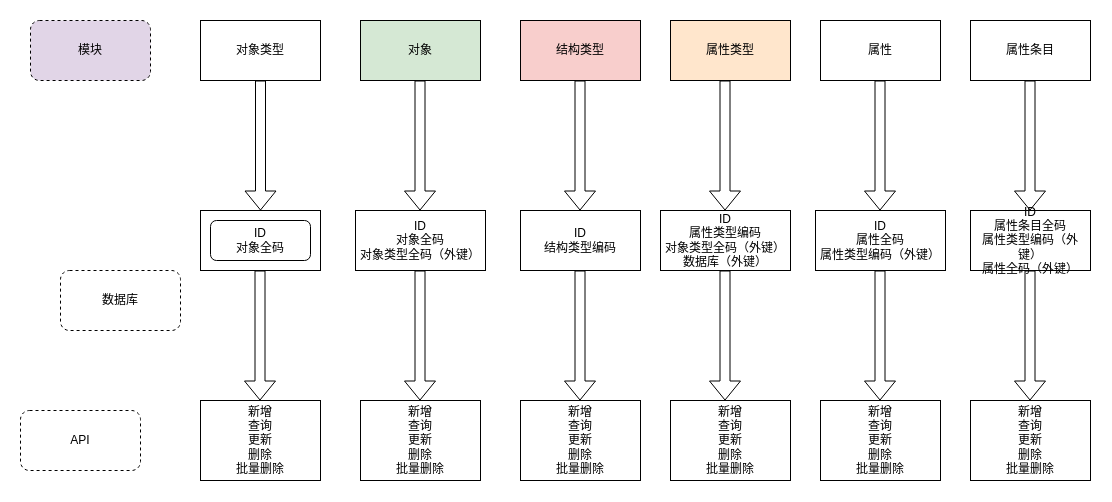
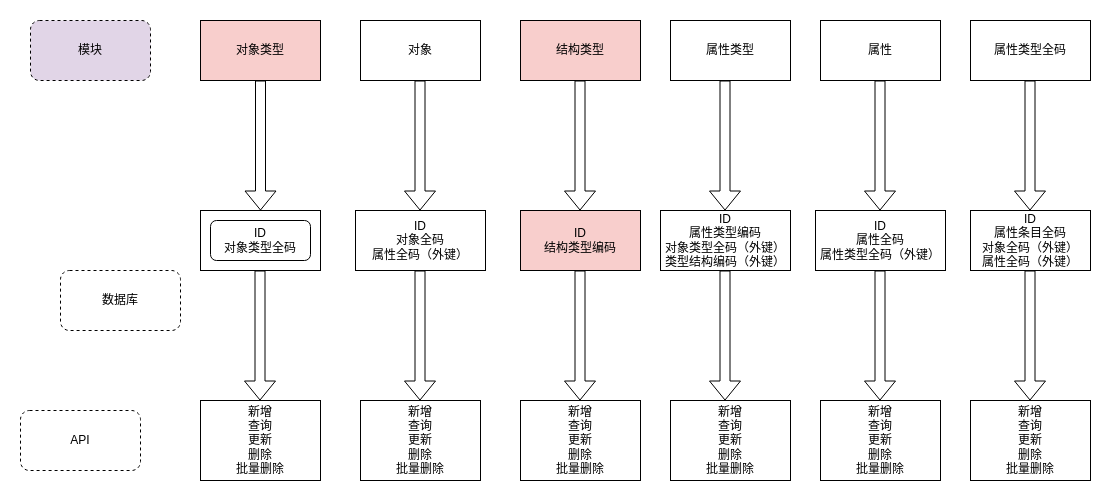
  <mxCell id="0" />
  <mxCell id="1" parent="0" />
  <mxCell id="2" style="edgeStyle=orthogonalEdgeStyle;rounded=0;orthogonalLoop=1;jettySize=auto;html=1;entryX=0.5;entryY=0;entryDx=0;entryDy=0;shape=flexArrow;" edge="1" parent="1" source="3" target="9"><mxGeometry relative="1" as="geometry" /></mxCell>
- <mxCell id="3" value="对象类型" style="rounded=0;whiteSpace=wrap;html=1;" vertex="1" parent="1"><mxGeometry x="200" y="20" width="120" height="60" as="geometry" /></mxCell>
- <mxCell id="4" value="对象" style="rounded=0;whiteSpace=wrap;html=1;fillColor=#d5e8d4;" vertex="1" parent="1"><mxGeometry x="360" y="20" width="120" height="60" as="geometry" /></mxCell>
+ <mxCell id="3" value="对象类型" style="rounded=0;whiteSpace=wrap;html=1;fillColor=#f8cecc;" vertex="1" parent="1"><mxGeometry x="200" y="20" width="120" height="60" as="geometry" /></mxCell>
+ <mxCell id="4" value="对象" style="rounded=0;whiteSpace=wrap;html=1;" vertex="1" parent="1"><mxGeometry x="360" y="20" width="120" height="60" as="geometry" /></mxCell>
  <mxCell id="5" value="结构类型" style="rounded=0;whiteSpace=wrap;html=1;fillColor=#f8cecc;" vertex="1" parent="1"><mxGeometry x="520" y="20" width="120" height="60" as="geometry" /></mxCell>
- <mxCell id="6" value="属性类型" style="rounded=0;whiteSpace=wrap;html=1;fillColor=#ffe6cc;" vertex="1" parent="1"><mxGeometry x="670" y="20" width="120" height="60" as="geometry" /></mxCell>
+ <mxCell id="6" value="属性类型" style="rounded=0;whiteSpace=wrap;html=1;" vertex="1" parent="1"><mxGeometry x="670" y="20" width="120" height="60" as="geometry" /></mxCell>
  <mxCell id="7" value="属性" style="rounded=0;whiteSpace=wrap;html=1;" vertex="1" parent="1"><mxGeometry x="820" y="20" width="120" height="60" as="geometry" /></mxCell>
- <mxCell id="8" value="属性条目" style="rounded=0;whiteSpace=wrap;html=1;" vertex="1" parent="1"><mxGeometry x="970" y="20" width="120" height="60" as="geometry" /></mxCell>
+ <mxCell id="8" value="属性类型全码" style="rounded=0;whiteSpace=wrap;html=1;" vertex="1" parent="1"><mxGeometry x="970" y="20" width="120" height="60" as="geometry" /></mxCell>
  <mxCell id="9" value="" style="rounded=0;whiteSpace=wrap;html=1;" vertex="1" parent="1"><mxGeometry x="200" y="210" width="120" height="60" as="geometry" /></mxCell>
- <mxCell id="10" value="ID&lt;br&gt;对象全码&lt;br&gt;对象类型全码（外键）" style="rounded=0;whiteSpace=wrap;html=1;" vertex="1" parent="1"><mxGeometry x="355" y="210" width="130" height="60" as="geometry" /></mxCell>
- <mxCell id="11" value="ID&lt;br&gt;结构类型编码" style="rounded=0;whiteSpace=wrap;html=1;" vertex="1" parent="1"><mxGeometry x="520" y="210" width="120" height="60" as="geometry" /></mxCell>
- <mxCell id="12" value="ID&lt;br&gt;属性类型编码&lt;br&gt;对象类型全码（外键）&lt;br&gt;数据库（外键）" style="rounded=0;whiteSpace=wrap;html=1;" vertex="1" parent="1"><mxGeometry x="660" y="210" width="130" height="60" as="geometry" /></mxCell>
- <mxCell id="13" value="ID&lt;br&gt;属性全码&lt;br&gt;属性类型编码（外键）" style="rounded=0;whiteSpace=wrap;html=1;" vertex="1" parent="1"><mxGeometry x="815" y="210" width="130" height="60" as="geometry" /></mxCell>
- <mxCell id="14" value="ID&lt;br&gt;属性条目全码&lt;br&gt;属性类型编码（外键）&lt;br&gt;属性全码（外键）" style="rounded=0;whiteSpace=wrap;html=1;" vertex="1" parent="1"><mxGeometry x="970" y="210" width="120" height="60" as="geometry" /></mxCell>
+ <mxCell id="10" value="ID&lt;br&gt;对象全码&lt;br&gt;属性全码（外键）" style="rounded=0;whiteSpace=wrap;html=1;" vertex="1" parent="1"><mxGeometry x="355" y="210" width="130" height="60" as="geometry" /></mxCell>
+ <mxCell id="11" value="ID&lt;br&gt;结构类型编码" style="rounded=0;whiteSpace=wrap;html=1;fillColor=#f8cecc;" vertex="1" parent="1"><mxGeometry x="520" y="210" width="120" height="60" as="geometry" /></mxCell>
+ <mxCell id="12" value="ID&lt;br&gt;属性类型编码&lt;br&gt;对象类型全码（外键）&lt;br&gt;类型结构编码（外键）" style="rounded=0;whiteSpace=wrap;html=1;" vertex="1" parent="1"><mxGeometry x="660" y="210" width="130" height="60" as="geometry" /></mxCell>
+ <mxCell id="13" value="ID&lt;br&gt;属性全码&lt;br&gt;属性类型全码（外键）" style="rounded=0;whiteSpace=wrap;html=1;" vertex="1" parent="1"><mxGeometry x="815" y="210" width="130" height="60" as="geometry" /></mxCell>
+ <mxCell id="14" value="ID&lt;br&gt;属性条目全码&lt;br&gt;对象全码（外键）&lt;br&gt;属性全码（外键）" style="rounded=0;whiteSpace=wrap;html=1;" vertex="1" parent="1"><mxGeometry x="970" y="210" width="120" height="60" as="geometry" /></mxCell>
  <mxCell id="15" value="新增&lt;br&gt;查询&lt;br&gt;更新&lt;br&gt;删除&lt;br&gt;批量删除" style="rounded=0;whiteSpace=wrap;html=1;" vertex="1" parent="1"><mxGeometry x="200" y="400" width="120" height="80" as="geometry" /></mxCell>
  <mxCell id="16" value="新增&lt;br&gt;查询&lt;br&gt;更新&lt;br&gt;删除&lt;br&gt;批量删除" style="rounded=0;whiteSpace=wrap;html=1;" vertex="1" parent="1"><mxGeometry x="360" y="400" width="120" height="80" as="geometry" /></mxCell>
  <mxCell id="17" value="新增&lt;br&gt;查询&lt;br&gt;更新&lt;br&gt;删除&lt;br&gt;批量删除" style="rounded=0;whiteSpace=wrap;html=1;" vertex="1" parent="1"><mxGeometry x="520" y="400" width="120" height="80" as="geometry" /></mxCell>
  <mxCell id="18" value="新增&lt;br&gt;查询&lt;br&gt;更新&lt;br&gt;删除&lt;br&gt;批量删除" style="rounded=0;whiteSpace=wrap;html=1;" vertex="1" parent="1"><mxGeometry x="670" y="400" width="120" height="80" as="geometry" /></mxCell>
  <mxCell id="19" value="新增&lt;br&gt;查询&lt;br&gt;更新&lt;br&gt;删除&lt;br&gt;批量删除" style="rounded=0;whiteSpace=wrap;html=1;" vertex="1" parent="1"><mxGeometry x="820" y="400" width="120" height="80" as="geometry" /></mxCell>
  <mxCell id="20" value="新增&lt;br&gt;查询&lt;br&gt;更新&lt;br&gt;删除&lt;br&gt;批量删除" style="rounded=0;whiteSpace=wrap;html=1;" vertex="1" parent="1"><mxGeometry x="970" y="400" width="120" height="80" as="geometry" /></mxCell>
  <mxCell id="21" style="edgeStyle=orthogonalEdgeStyle;rounded=0;orthogonalLoop=1;jettySize=auto;html=1;entryX=0.5;entryY=0;entryDx=0;entryDy=0;shape=flexArrow;" edge="1" parent="1"><mxGeometry relative="1" as="geometry"><mxPoint x="724.5" y="270" as="sourcePoint" /><mxPoint x="724.5" y="400" as="targetPoint" /></mxGeometry></mxCell>
  <mxCell id="22" style="edgeStyle=orthogonalEdgeStyle;rounded=0;orthogonalLoop=1;jettySize=auto;html=1;entryX=0.5;entryY=0;entryDx=0;entryDy=0;shape=flexArrow;" edge="1" parent="1"><mxGeometry relative="1" as="geometry"><mxPoint x="579.5" y="270" as="sourcePoint" /><mxPoint x="579.5" y="400" as="targetPoint" /></mxGeometry></mxCell>
  <mxCell id="23" style="edgeStyle=orthogonalEdgeStyle;rounded=0;orthogonalLoop=1;jettySize=auto;html=1;entryX=0.5;entryY=0;entryDx=0;entryDy=0;shape=flexArrow;" edge="1" parent="1"><mxGeometry relative="1" as="geometry"><mxPoint x="419.5" y="270" as="sourcePoint" /><mxPoint x="419.5" y="400" as="targetPoint" /></mxGeometry></mxCell>
  <mxCell id="24" style="edgeStyle=orthogonalEdgeStyle;rounded=0;orthogonalLoop=1;jettySize=auto;html=1;entryX=0.5;entryY=0;entryDx=0;entryDy=0;shape=flexArrow;" edge="1" parent="1"><mxGeometry relative="1" as="geometry"><mxPoint x="259.5" y="270" as="sourcePoint" /><mxPoint x="259.5" y="400" as="targetPoint" /></mxGeometry></mxCell>
  <mxCell id="25" style="edgeStyle=orthogonalEdgeStyle;rounded=0;orthogonalLoop=1;jettySize=auto;html=1;entryX=0.5;entryY=0;entryDx=0;entryDy=0;shape=flexArrow;" edge="1" parent="1"><mxGeometry relative="1" as="geometry"><mxPoint x="879.5" y="80" as="sourcePoint" /><mxPoint x="879.5" y="210" as="targetPoint" /></mxGeometry></mxCell>
  <mxCell id="26" style="edgeStyle=orthogonalEdgeStyle;rounded=0;orthogonalLoop=1;jettySize=auto;html=1;entryX=0.5;entryY=0;entryDx=0;entryDy=0;shape=flexArrow;" edge="1" parent="1"><mxGeometry relative="1" as="geometry"><mxPoint x="724.5" y="80" as="sourcePoint" /><mxPoint x="724.5" y="210" as="targetPoint" /></mxGeometry></mxCell>
  <mxCell id="27" style="edgeStyle=orthogonalEdgeStyle;rounded=0;orthogonalLoop=1;jettySize=auto;html=1;entryX=0.5;entryY=0;entryDx=0;entryDy=0;shape=flexArrow;" edge="1" parent="1"><mxGeometry relative="1" as="geometry"><mxPoint x="579.5" y="80" as="sourcePoint" /><mxPoint x="579.5" y="210" as="targetPoint" /></mxGeometry></mxCell>
  <mxCell id="28" style="edgeStyle=orthogonalEdgeStyle;rounded=0;orthogonalLoop=1;jettySize=auto;html=1;entryX=0.5;entryY=0;entryDx=0;entryDy=0;shape=flexArrow;" edge="1" parent="1"><mxGeometry relative="1" as="geometry"><mxPoint x="419.5" y="80" as="sourcePoint" /><mxPoint x="419.5" y="210" as="targetPoint" /></mxGeometry></mxCell>
  <mxCell id="29" style="edgeStyle=orthogonalEdgeStyle;rounded=0;orthogonalLoop=1;jettySize=auto;html=1;entryX=0.5;entryY=0;entryDx=0;entryDy=0;shape=flexArrow;" edge="1" parent="1"><mxGeometry relative="1" as="geometry"><mxPoint x="879.5" y="270" as="sourcePoint" /><mxPoint x="879.5" y="400" as="targetPoint" /></mxGeometry></mxCell>
  <mxCell id="30" style="edgeStyle=orthogonalEdgeStyle;rounded=0;orthogonalLoop=1;jettySize=auto;html=1;entryX=0.5;entryY=0;entryDx=0;entryDy=0;shape=flexArrow;" edge="1" parent="1"><mxGeometry relative="1" as="geometry"><mxPoint x="1029.5" y="270" as="sourcePoint" /><mxPoint x="1029.5" y="400" as="targetPoint" /></mxGeometry></mxCell>
  <mxCell id="31" style="edgeStyle=orthogonalEdgeStyle;rounded=0;orthogonalLoop=1;jettySize=auto;html=1;entryX=0.5;entryY=0;entryDx=0;entryDy=0;shape=flexArrow;" edge="1" parent="1"><mxGeometry relative="1" as="geometry"><mxPoint x="1029.5" y="80" as="sourcePoint" /><mxPoint x="1029.5" y="210" as="targetPoint" /></mxGeometry></mxCell>
- <mxCell id="32" value="ID&lt;br&gt;对象全码" style="rounded=1;whiteSpace=wrap;html=1;" vertex="1" parent="1"><mxGeometry x="210" y="220" width="100" height="40" as="geometry" /></mxCell>
+ <mxCell id="32" value="ID&lt;br&gt;对象类型全码" style="rounded=1;whiteSpace=wrap;html=1;" vertex="1" parent="1"><mxGeometry x="210" y="220" width="100" height="40" as="geometry" /></mxCell>
  <mxCell id="33" value="API" style="rounded=1;whiteSpace=wrap;html=1;dashed=1;" vertex="1" parent="1"><mxGeometry x="20" y="410" width="120" height="60" as="geometry" /></mxCell>
  <mxCell id="34" value="模块" style="rounded=1;whiteSpace=wrap;html=1;dashed=1;fillColor=#e1d5e7;" vertex="1" parent="1"><mxGeometry x="30" y="20" width="120" height="60" as="geometry" /></mxCell>
  <mxCell id="35" value="数据库" style="rounded=1;whiteSpace=wrap;html=1;dashed=1;" vertex="1" parent="1"><mxGeometry x="60" y="270" width="120" height="60" as="geometry" /></mxCell>
